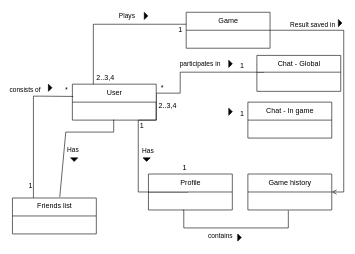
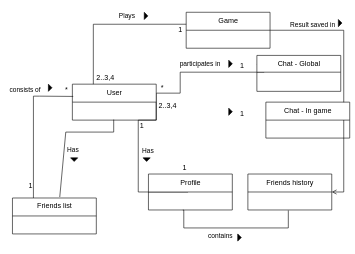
  <mxCell id="0" />
  <mxCell id="1" parent="0" />
  <mxCell id="2" style="edgeStyle=orthogonalEdgeStyle;rounded=0;orthogonalLoop=1;jettySize=auto;html=1;exitX=1;exitY=0.25;exitDx=0;exitDy=0;entryX=0.472;entryY=-0.002;entryDx=0;entryDy=0;entryPerimeter=0;endArrow=none;endFill=0;" edge="1" parent="1" source="6" target="15"><mxGeometry relative="1" as="geometry"><Array as="points"><mxPoint x="260" y="200" /><mxPoint x="230" y="200" /><mxPoint x="230" y="320" /></Array></mxGeometry></mxCell>
  <mxCell id="3" value="Has" style="edgeLabel;html=1;align=center;verticalAlign=middle;resizable=0;points=[];" vertex="1" connectable="0" parent="2"><mxGeometry x="0.25" y="-2" relative="1" as="geometry"><mxPoint x="17.97" y="-67.57" as="offset" /></mxGeometry></mxCell>
  <mxCell id="4" style="edgeStyle=orthogonalEdgeStyle;rounded=0;orthogonalLoop=1;jettySize=auto;html=1;exitX=1;exitY=0.25;exitDx=0;exitDy=0;entryX=0;entryY=0.25;entryDx=0;entryDy=0;endArrow=none;endFill=0;" edge="1" parent="1" source="6" target="10"><mxGeometry relative="1" as="geometry"><Array as="points"><mxPoint x="300" y="155" /><mxPoint x="300" y="120" /><mxPoint x="440" y="120" /></Array></mxGeometry></mxCell>
  <mxCell id="5" value="participates in" style="edgeLabel;html=1;align=center;verticalAlign=middle;resizable=0;points=[];" vertex="1" connectable="0" parent="4"><mxGeometry x="0.014" y="1" relative="1" as="geometry"><mxPoint x="-14.17" y="-13.03" as="offset" /></mxGeometry></mxCell>
  <mxCell id="6" value="User" style="swimlane;fontStyle=0;align=center;verticalAlign=top;childLayout=stackLayout;horizontal=1;startSize=30;horizontalStack=0;resizeParent=1;resizeParentMax=0;resizeLast=0;collapsible=0;marginBottom=0;html=1;" vertex="1" parent="1"><mxGeometry x="120" y="140" width="140" height="60" as="geometry" /></mxCell>
  <mxCell id="7" style="edgeStyle=orthogonalEdgeStyle;rounded=0;orthogonalLoop=1;jettySize=auto;html=1;exitX=1;exitY=0.5;exitDx=0;exitDy=0;entryX=1;entryY=0.5;entryDx=0;entryDy=0;endArrow=open;endFill=0;" edge="1" parent="1" source="9" target="11"><mxGeometry relative="1" as="geometry" /></mxCell>
  <mxCell id="8" value="Result saved in" style="edgeLabel;html=1;align=center;verticalAlign=middle;resizable=0;points=[];" vertex="1" connectable="0" parent="7"><mxGeometry x="-0.661" y="-2" relative="1" as="geometry"><mxPoint y="-12" as="offset" /></mxGeometry></mxCell>
  <mxCell id="9" value="Game" style="swimlane;fontStyle=0;align=center;verticalAlign=top;childLayout=stackLayout;horizontal=1;startSize=30;horizontalStack=0;resizeParent=1;resizeParentMax=0;resizeLast=0;collapsible=0;marginBottom=0;html=1;" vertex="1" parent="1"><mxGeometry x="310" y="20" width="140" height="60" as="geometry" /></mxCell>
  <mxCell id="10" value="Chat - Global" style="swimlane;fontStyle=0;align=center;verticalAlign=top;childLayout=stackLayout;horizontal=1;startSize=28;horizontalStack=0;resizeParent=1;resizeParentMax=0;resizeLast=0;collapsible=0;marginBottom=0;html=1;" vertex="1" parent="1"><mxGeometry x="428" y="92" width="140" height="60" as="geometry" /></mxCell>
- <mxCell id="11" value="Game history" style="swimlane;fontStyle=0;align=center;verticalAlign=top;childLayout=stackLayout;horizontal=1;startSize=30;horizontalStack=0;resizeParent=1;resizeParentMax=0;resizeLast=0;collapsible=0;marginBottom=0;html=1;" vertex="1" parent="1"><mxGeometry x="413" y="290" width="140" height="60" as="geometry" /></mxCell>
+ <mxCell id="11" value="Friends history" style="swimlane;fontStyle=0;align=center;verticalAlign=top;childLayout=stackLayout;horizontal=1;startSize=30;horizontalStack=0;resizeParent=1;resizeParentMax=0;resizeLast=0;collapsible=0;marginBottom=0;html=1;" vertex="1" parent="1"><mxGeometry x="413" y="290" width="140" height="60" as="geometry" /></mxCell>
  <mxCell id="12" style="edgeStyle=orthogonalEdgeStyle;rounded=0;orthogonalLoop=1;jettySize=auto;html=1;exitX=0.25;exitY=0;exitDx=0;exitDy=0;entryX=0.01;entryY=0.341;entryDx=0;entryDy=0;entryPerimeter=0;endArrow=none;endFill=0;" edge="1" parent="1" source="14" target="6"><mxGeometry relative="1" as="geometry"><mxPoint x="64.862" y="160" as="targetPoint" /><Array as="points"><mxPoint x="65" y="160" /><mxPoint x="121" y="160" /></Array></mxGeometry></mxCell>
  <mxCell id="13" value="consists of" style="edgeLabel;html=1;align=center;verticalAlign=middle;resizable=0;points=[];" vertex="1" connectable="0" parent="12"><mxGeometry x="0.14" y="2" relative="1" as="geometry"><mxPoint x="-13" y="-46.55" as="offset" /></mxGeometry></mxCell>
  <mxCell id="14" value="Friends list" style="swimlane;fontStyle=0;align=center;verticalAlign=top;childLayout=stackLayout;horizontal=1;startSize=30;horizontalStack=0;resizeParent=1;resizeParentMax=0;resizeLast=0;collapsible=0;marginBottom=0;html=1;" vertex="1" parent="1"><mxGeometry x="20" y="330" width="140" height="60" as="geometry" /></mxCell>
  <mxCell id="15" value="Profile" style="swimlane;fontStyle=0;align=center;verticalAlign=top;childLayout=stackLayout;horizontal=1;startSize=30;horizontalStack=0;resizeParent=1;resizeParentMax=0;resizeLast=0;collapsible=0;marginBottom=0;html=1;" vertex="1" parent="1"><mxGeometry x="247" y="290" width="140" height="60" as="geometry" /></mxCell>
  <mxCell id="16" value="" style="triangle;aspect=fixed;fillColor=#000000;" vertex="1" parent="1"><mxGeometry x="240" y="20" width="6" height="12" as="geometry" /></mxCell>
  <mxCell id="17" value="" style="endArrow=none;html=1;rounded=0;align=center;verticalAlign=bottom;labelBackgroundColor=none;entryX=0;entryY=0.333;entryDx=0;entryDy=0;entryPerimeter=0;exitX=0.25;exitY=0;exitDx=0;exitDy=0;" edge="1" parent="1" source="6" target="9"><mxGeometry relative="1" as="geometry"><mxPoint x="110" y="52" as="sourcePoint" /><mxPoint x="250" y="52" as="targetPoint" /><Array as="points"><mxPoint x="155" y="40" /></Array></mxGeometry></mxCell>
  <mxCell id="18" value="Plays" style="edgeLabel;html=1;align=center;verticalAlign=middle;resizable=0;points=[];" vertex="1" connectable="0" parent="17"><mxGeometry x="-0.03" y="2" relative="1" as="geometry"><mxPoint x="31.33" y="-12" as="offset" /></mxGeometry></mxCell>
  <mxCell id="19" value="" style="endArrow=none;html=1;rounded=0;align=center;verticalAlign=bottom;labelBackgroundColor=none;entryX=0.564;entryY=-0.026;entryDx=0;entryDy=0;entryPerimeter=0;exitX=0.493;exitY=0.97;exitDx=0;exitDy=0;exitPerimeter=0;" edge="1" parent="1" target="14"><mxGeometry relative="1" as="geometry"><mxPoint x="189.02" y="199.1" as="sourcePoint" /><mxPoint x="320.5" y="420" as="targetPoint" /><Array as="points"><mxPoint x="189" y="220" /><mxPoint x="109" y="220" /></Array></mxGeometry></mxCell>
  <mxCell id="20" value="Has" style="edgeLabel;html=1;align=center;verticalAlign=middle;resizable=0;points=[];" vertex="1" connectable="0" parent="19"><mxGeometry x="-0.03" y="2" relative="1" as="geometry"><mxPoint x="9.65" y="28" as="offset" /></mxGeometry></mxCell>
  <mxCell id="21" value="" style="triangle;aspect=fixed;fillColor=#000000;rotation=90;" vertex="1" parent="1"><mxGeometry x="120" y="260" width="6" height="12" as="geometry" /></mxCell>
  <mxCell id="22" value="" style="triangle;aspect=fixed;fillColor=#000000;" vertex="1" parent="1"><mxGeometry x="80" y="140" width="6" height="12" as="geometry" /></mxCell>
  <mxCell id="23" value="*" style="text;html=1;align=center;verticalAlign=middle;resizable=0;points=[];autosize=1;" vertex="1" parent="1"><mxGeometry x="100" y="140" width="20" height="20" as="geometry" /></mxCell>
  <mxCell id="24" value="1" style="text;html=1;align=center;verticalAlign=middle;resizable=0;points=[];autosize=1;" vertex="1" parent="1"><mxGeometry x="40" y="300" width="20" height="20" as="geometry" /></mxCell>
  <mxCell id="25" value="2..3,4" style="text;html=1;align=center;verticalAlign=middle;resizable=0;points=[];autosize=1;" vertex="1" parent="1"><mxGeometry x="150" y="120" width="50" height="20" as="geometry" /></mxCell>
  <mxCell id="26" value="1" style="text;html=1;align=center;verticalAlign=middle;resizable=0;points=[];autosize=1;" vertex="1" parent="1"><mxGeometry x="290" y="40" width="20" height="20" as="geometry" /></mxCell>
  <mxCell id="27" value="" style="triangle;aspect=fixed;fillColor=#000000;rotation=90;" vertex="1" parent="1"><mxGeometry x="241" y="260" width="6" height="12" as="geometry" /></mxCell>
  <mxCell id="28" value="1" style="text;html=1;align=center;verticalAlign=middle;resizable=0;points=[];autosize=1;" vertex="1" parent="1"><mxGeometry x="226" y="200" width="20" height="20" as="geometry" /></mxCell>
  <mxCell id="29" value="1" style="text;html=1;align=center;verticalAlign=middle;resizable=0;points=[];autosize=1;" vertex="1" parent="1"><mxGeometry x="297" y="270" width="20" height="20" as="geometry" /></mxCell>
  <mxCell id="30" style="edgeStyle=orthogonalEdgeStyle;rounded=0;orthogonalLoop=1;jettySize=auto;html=1;entryX=0.482;entryY=1.024;entryDx=0;entryDy=0;entryPerimeter=0;endArrow=none;endFill=0;exitX=0.41;exitY=1.005;exitDx=0;exitDy=0;exitPerimeter=0;" edge="1" parent="1"><mxGeometry relative="1" as="geometry"><mxPoint x="304.4" y="350.15" as="sourcePoint" /><mxPoint x="480.48" y="350.72" as="targetPoint" /><Array as="points"><mxPoint x="306" y="350" /><mxPoint x="306" y="380" /><mxPoint x="480" y="380" /></Array></mxGeometry></mxCell>
  <mxCell id="31" value="contains" style="edgeLabel;html=1;align=center;verticalAlign=middle;resizable=0;points=[];" vertex="1" connectable="0" parent="30"><mxGeometry x="0.01" y="1" relative="1" as="geometry"><mxPoint x="-27.43" y="14.97" as="offset" /></mxGeometry></mxCell>
  <mxCell id="32" value="" style="triangle;aspect=fixed;fillColor=#000000;" vertex="1" parent="1"><mxGeometry x="396" y="390" width="6" height="12" as="geometry" /></mxCell>
  <mxCell id="33" value="" style="triangle;aspect=fixed;fillColor=#000000;" vertex="1" parent="1"><mxGeometry x="381" y="100" width="6" height="12" as="geometry" /></mxCell>
  <mxCell id="34" value="*" style="text;html=1;align=center;verticalAlign=middle;resizable=0;points=[];autosize=1;" vertex="1" parent="1"><mxGeometry x="260" y="136" width="20" height="20" as="geometry" /></mxCell>
  <mxCell id="35" value="1" style="text;html=1;align=center;verticalAlign=middle;resizable=0;points=[];autosize=1;" vertex="1" parent="1"><mxGeometry x="393" y="100" width="20" height="20" as="geometry" /></mxCell>
- <mxCell id="36" value="Chat - In game" style="swimlane;fontStyle=0;align=center;verticalAlign=top;childLayout=stackLayout;horizontal=1;startSize=30;horizontalStack=0;resizeParent=1;resizeParentMax=0;resizeLast=0;collapsible=0;marginBottom=0;html=1;" vertex="1" parent="1"><mxGeometry x="413" y="170" width="140" height="60" as="geometry" /></mxCell>
+ <mxCell id="36" value="Chat - In game" style="swimlane;fontStyle=0;align=center;verticalAlign=top;childLayout=stackLayout;horizontal=1;startSize=30;horizontalStack=0;resizeParent=1;resizeParentMax=0;resizeLast=0;collapsible=0;marginBottom=0;html=1;" vertex="1" parent="1"><mxGeometry x="443" y="170" width="140" height="60" as="geometry" /></mxCell>
  <mxCell id="37" value="2..3,4" style="text;html=1;align=center;verticalAlign=middle;resizable=0;points=[];autosize=1;" vertex="1" parent="1"><mxGeometry x="254" y="167" width="50" height="20" as="geometry" /></mxCell>
  <mxCell id="38" value="1" style="text;html=1;align=center;verticalAlign=middle;resizable=0;points=[];autosize=1;" vertex="1" parent="1"><mxGeometry x="393" y="180" width="20" height="20" as="geometry" /></mxCell>
  <mxCell id="39" value="" style="triangle;aspect=fixed;fillColor=#000000;" vertex="1" parent="1"><mxGeometry x="381" y="180" width="6" height="12" as="geometry" /></mxCell>
  <mxCell id="40" value="" style="triangle;aspect=fixed;fillColor=#000000;" vertex="1" parent="1"><mxGeometry x="564" y="32" width="6" height="12" as="geometry" /></mxCell>
